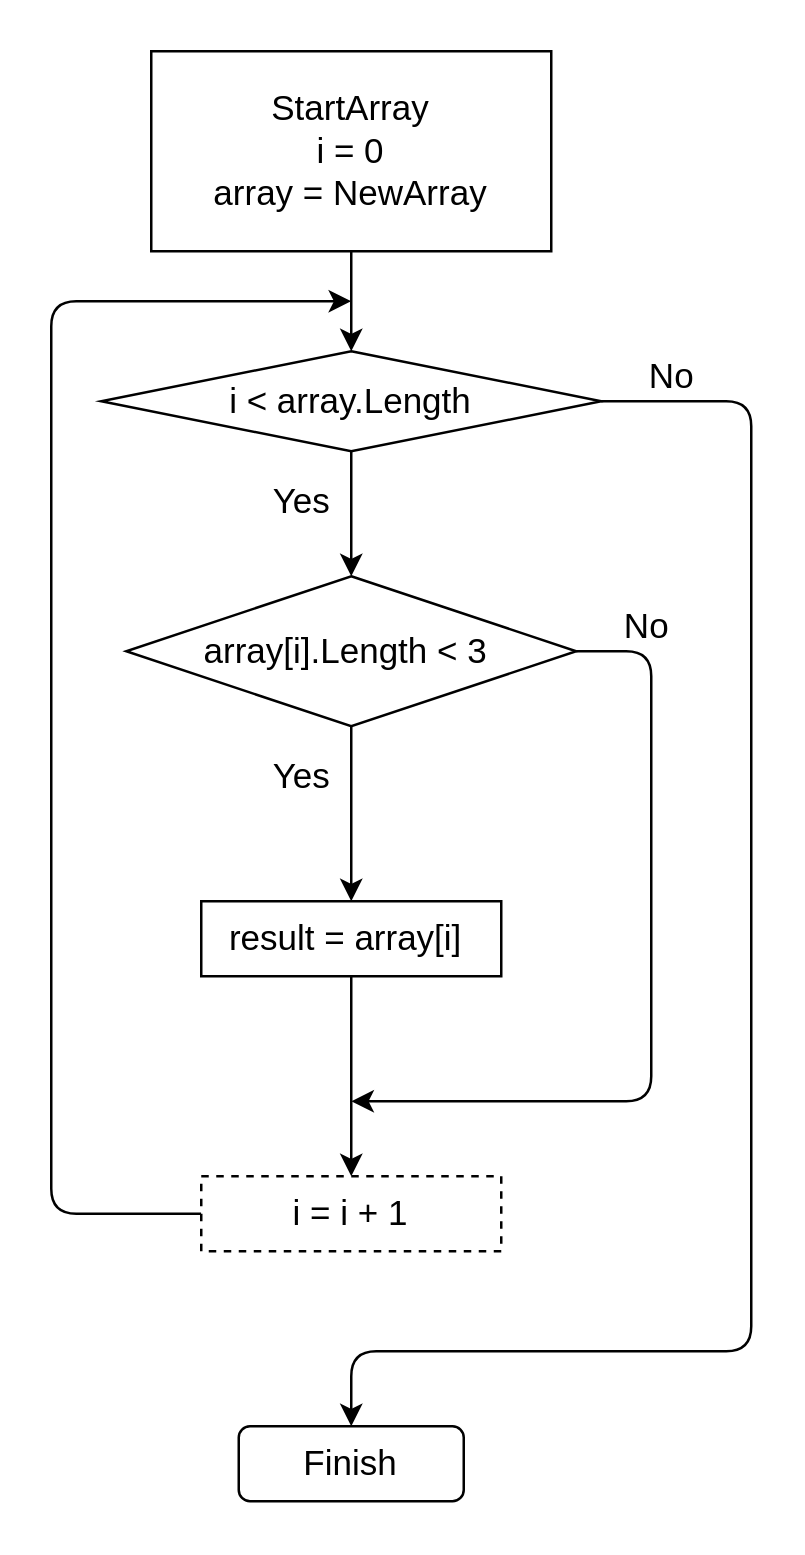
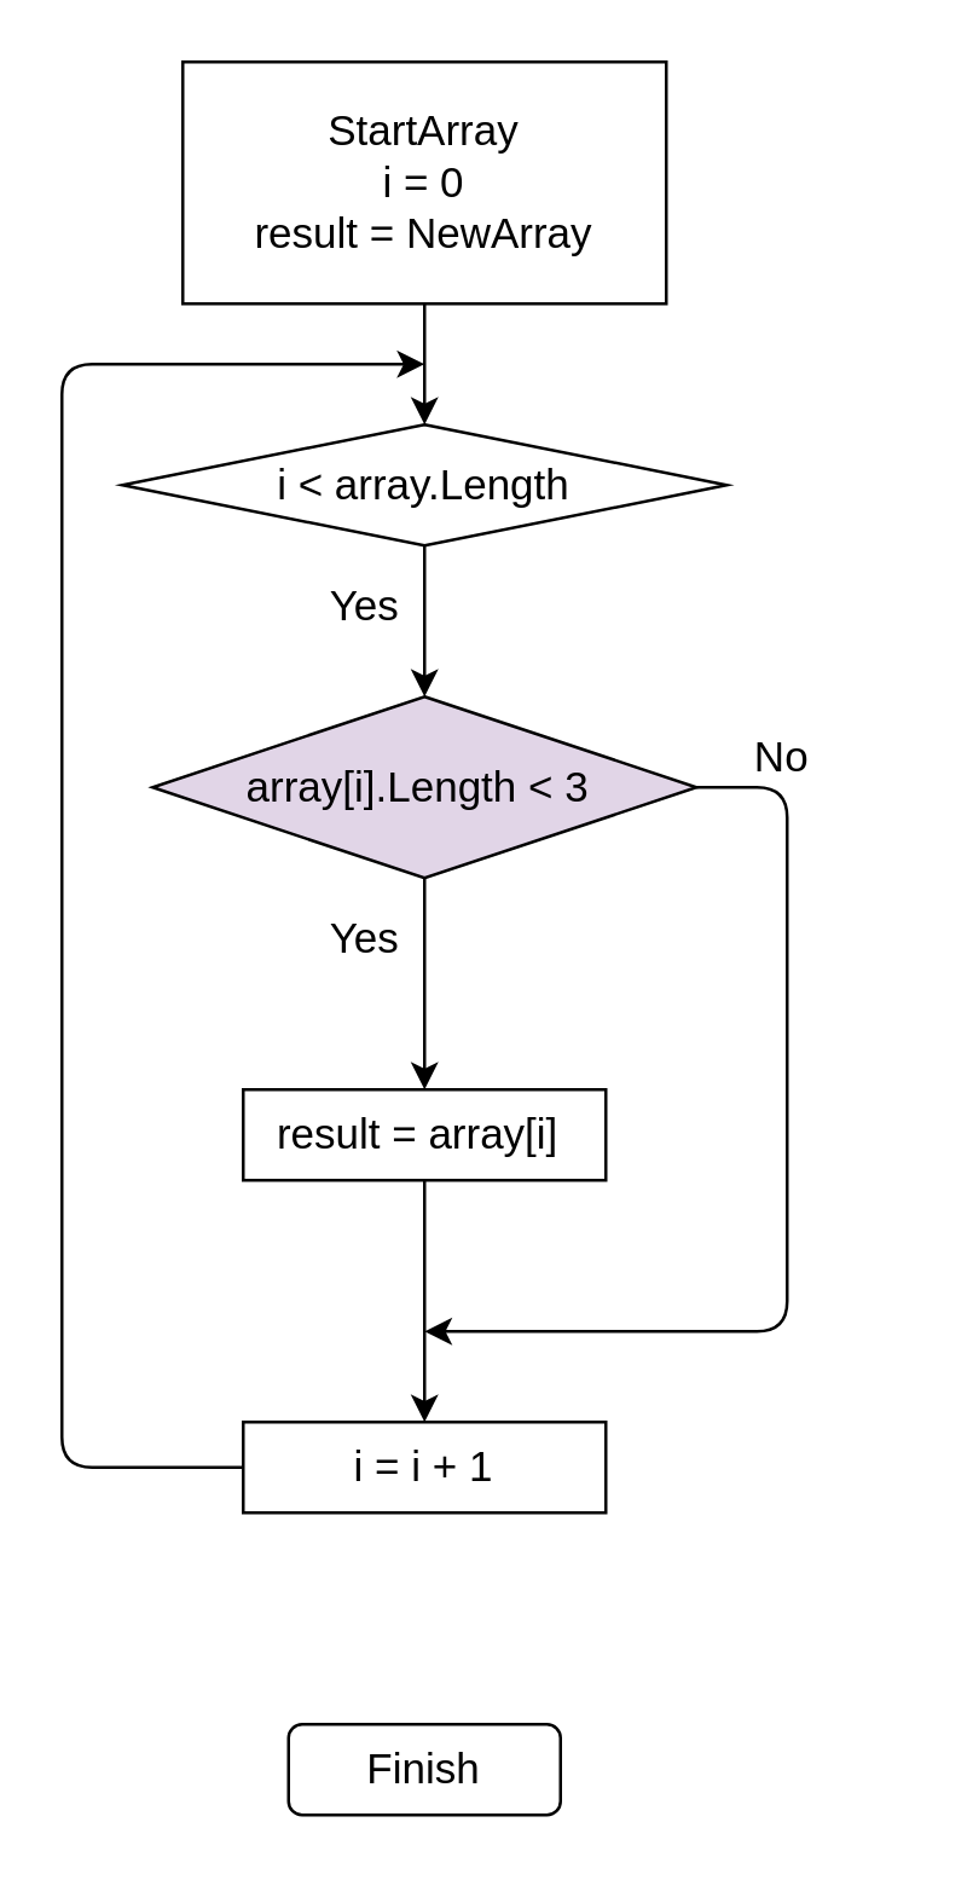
  <mxCell id="0" />
  <mxCell id="1" parent="0" />
  <mxCell id="2" value="" style="edgeStyle=none;html=1;fontSize=14;" parent="1" source="3" target="6" edge="1"><mxGeometry relative="1" as="geometry" /></mxCell>
- <mxCell id="3" value="StartArray&lt;br&gt;i = 0&lt;br&gt;array = NewArray" style="rounded=0;whiteSpace=wrap;html=1;fontSize=14;" parent="1" vertex="1"><mxGeometry x="60" y="20" width="160" height="80" as="geometry" /></mxCell>
+ <mxCell id="3" value="StartArray&lt;br&gt;i = 0&lt;br&gt;result = NewArray" style="rounded=0;whiteSpace=wrap;html=1;fontSize=14;" parent="1" vertex="1"><mxGeometry x="60" y="20" width="160" height="80" as="geometry" /></mxCell>
  <mxCell id="4" value="Yes" style="edgeStyle=none;html=1;fontSize=14;" parent="1" source="6" target="9" edge="1"><mxGeometry x="-0.2" y="-20" relative="1" as="geometry"><mxPoint as="offset" /></mxGeometry></mxCell>
- <mxCell id="5" value="No" style="edgeStyle=none;html=1;fontSize=14;exitX=1;exitY=0.5;exitDx=0;exitDy=0;" parent="1" source="6" target="14" edge="1"><mxGeometry x="-0.91" y="10" relative="1" as="geometry"><mxPoint x="140" y="560" as="targetPoint" /><mxPoint x="260" y="160" as="sourcePoint" /><Array as="points"><mxPoint x="300" y="160" /><mxPoint x="300" y="540" /><mxPoint x="140" y="540" /></Array><mxPoint as="offset" /></mxGeometry></mxCell>
  <mxCell id="6" value="i &amp;lt; array.Length" style="rhombus;whiteSpace=wrap;html=1;fontSize=14;rounded=0;" parent="1" vertex="1"><mxGeometry x="40" y="140" width="200" height="40" as="geometry" /></mxCell>
  <mxCell id="7" value="Yes" style="edgeStyle=none;html=1;fontSize=14;" parent="1" source="9" target="11" edge="1"><mxGeometry x="-0.429" y="-20" relative="1" as="geometry"><mxPoint as="offset" /></mxGeometry></mxCell>
  <mxCell id="8" value="No" style="edgeStyle=none;html=1;exitX=1;exitY=0.5;exitDx=0;exitDy=0;fontSize=14;" parent="1" source="9" edge="1"><mxGeometry x="-0.829" y="10" relative="1" as="geometry"><mxPoint x="140" y="440" as="targetPoint" /><Array as="points"><mxPoint x="260" y="260" /><mxPoint x="260" y="440" /></Array><mxPoint as="offset" /></mxGeometry></mxCell>
- <mxCell id="9" value="array[i].Length &amp;lt; 3&amp;nbsp;" style="rhombus;whiteSpace=wrap;html=1;fontSize=14;rounded=0;" parent="1" vertex="1"><mxGeometry x="50" y="230" width="180" height="60" as="geometry" /></mxCell>
+ <mxCell id="9" value="array[i].Length &amp;lt; 3&amp;nbsp;" style="rhombus;whiteSpace=wrap;html=1;fontSize=14;rounded=0;fillColor=#e1d5e7;" parent="1" vertex="1"><mxGeometry x="50" y="230" width="180" height="60" as="geometry" /></mxCell>
  <mxCell id="10" value="" style="edgeStyle=none;html=1;fontSize=14;" parent="1" source="11" target="13" edge="1"><mxGeometry relative="1" as="geometry" /></mxCell>
  <mxCell id="11" value="result = array[i]&amp;nbsp;" style="whiteSpace=wrap;html=1;fontSize=14;rounded=0;" parent="1" vertex="1"><mxGeometry x="80" y="360" width="120" height="30" as="geometry" /></mxCell>
  <mxCell id="12" style="edgeStyle=none;html=1;exitX=0;exitY=0.5;exitDx=0;exitDy=0;fontSize=14;" parent="1" source="13" edge="1"><mxGeometry relative="1" as="geometry"><mxPoint x="140" y="120" as="targetPoint" /><Array as="points"><mxPoint x="20" y="485" /><mxPoint x="20" y="120" /></Array></mxGeometry></mxCell>
- <mxCell id="13" value="i = i + 1" style="whiteSpace=wrap;html=1;fontSize=14;rounded=0;dashed=1;" parent="1" vertex="1"><mxGeometry x="80" y="470" width="120" height="30" as="geometry" /></mxCell>
+ <mxCell id="13" value="i = i + 1" style="whiteSpace=wrap;html=1;fontSize=14;rounded=0;" parent="1" vertex="1"><mxGeometry x="80" y="470" width="120" height="30" as="geometry" /></mxCell>
  <mxCell id="14" value="Finish" style="rounded=1;whiteSpace=wrap;html=1;fontSize=14;" parent="1" vertex="1"><mxGeometry x="95" y="570" width="90" height="30" as="geometry" /></mxCell>
